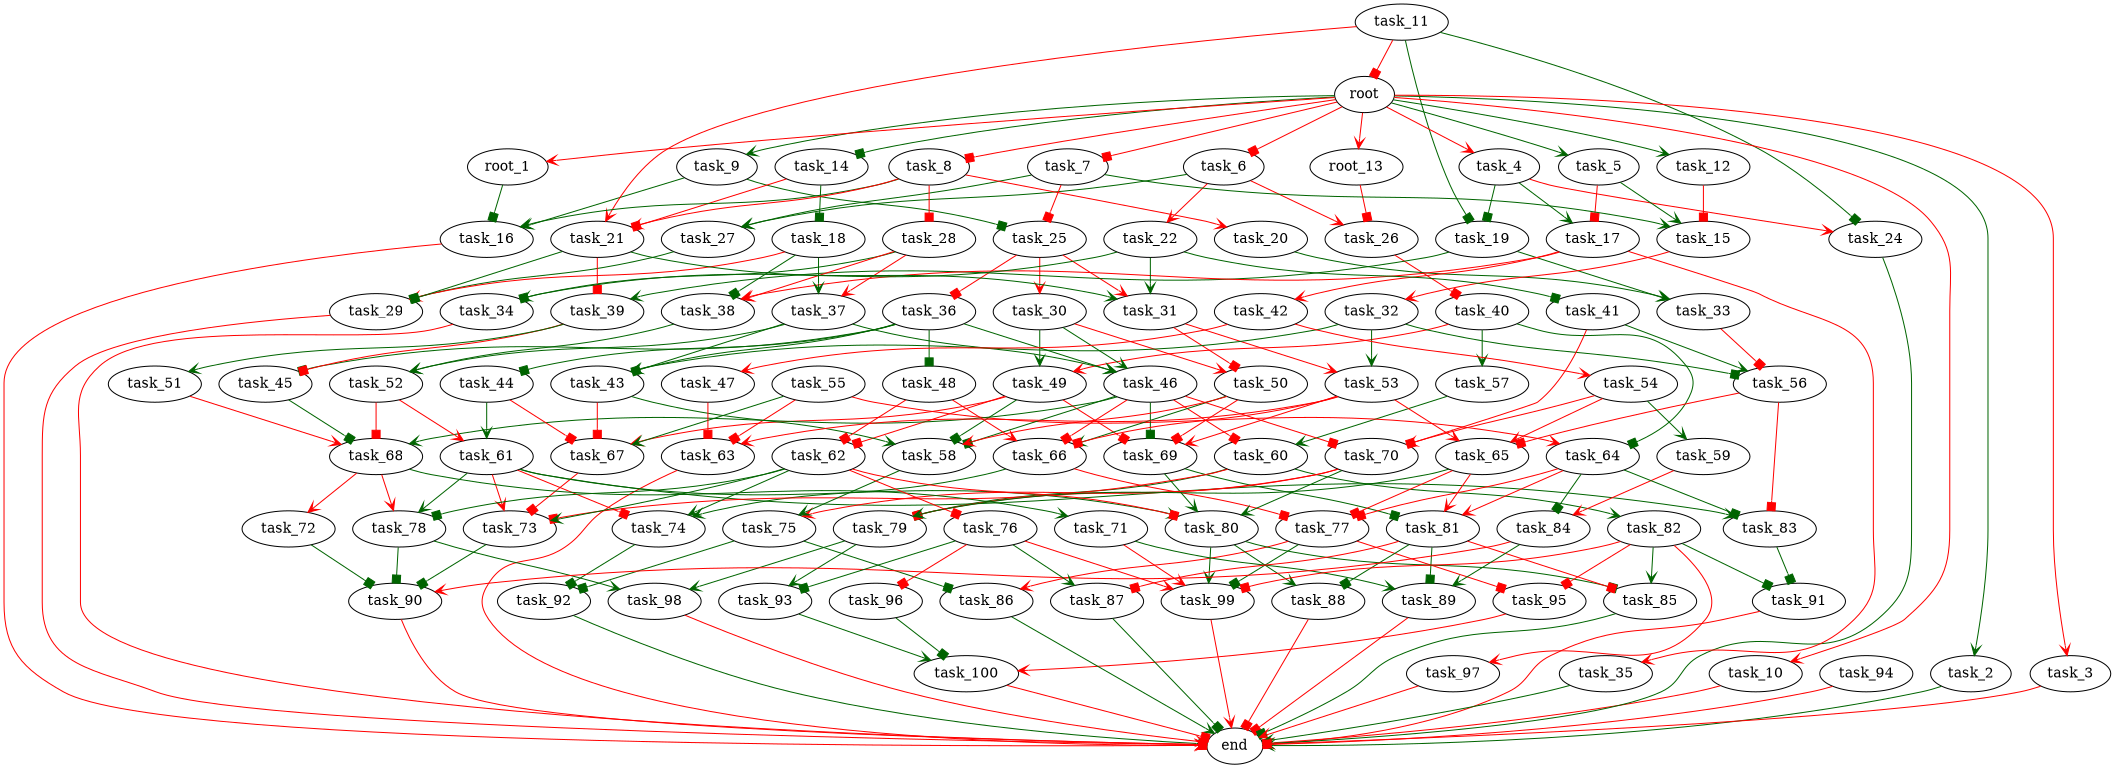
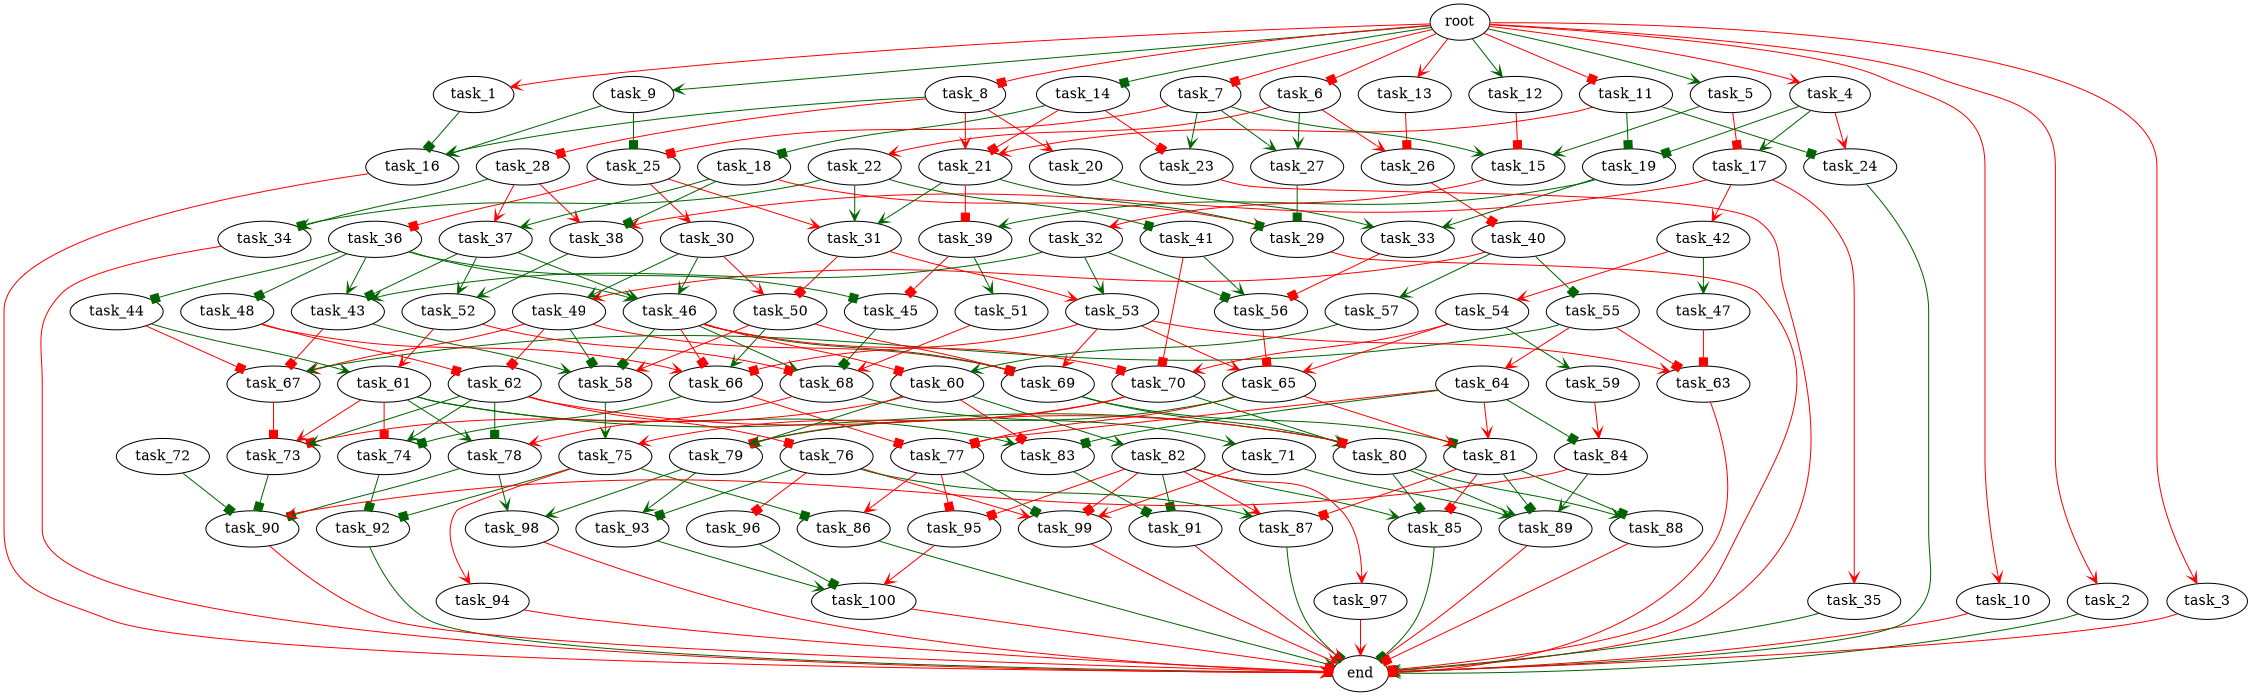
  digraph {
    edge [arrowhead=vee color=red]
    task_66
    task_77
    task_74
    task_99
    task_95
    task_86
    task_92
    task_71
    task_89
    end
    task_79
    task_93
    task_98
    task_100
    task_27
    task_29
    task_34
    task_69
    task_80
    task_81
    task_85
    task_88
    task_87
    task_63
    task_26
    task_40
    task_57
    task_49
    task_55
    task_25
    task_30
    task_36
    task_31
    task_46
    task_50
    task_44
    task_43
    task_45
    task_48
    task_53
    task_67
    task_61
    task_73
    task_78
    task_83
    task_19
    task_33
    task_39
    task_56
    task_51
    task_60
    task_70
    task_75
    task_82
    task_47
    task_20
    task_65
    task_15
    task_32
    task_16
    task_91
    task_97
    task_90
    task_10
    task_58
    task_68
    task_62
+   task_23
    task_28
    task_38
    task_37
    task_52
    task_4
    task_24
    task_17
    task_42
    task_35
    task_9
    task_84
    task_14
    task_18
    task_21
    task_59
    task_12
    task_72
    task_64
    task_76
    task_96
    task_94
    task_41
    task_54
    task_11
    task_6
    task_22
    root
-   task_1 [label=root_1]
-   task_13 [label=root_13]
+   task_1
+   task_13
    task_2
    task_5
    task_7
    task_3
    task_8
    task_66 -> task_77 [arrowhead=box]
-   task_66 -> task_74 [color=darkgreen]
+   task_66 -> task_74 [arrowhead=box color=darkgreen]
    task_77 -> task_99 [arrowhead=box color=darkgreen]
    task_77 -> task_95 [arrowhead=box]
    task_77 -> task_86
    task_74 -> task_92 [arrowhead=box color=darkgreen]
    task_99 -> end
    task_95 -> task_100
    task_86 -> end [color=darkgreen]
    task_92 -> end [arrowhead=box color=darkgreen]
    task_71 -> task_99
    task_71 -> task_89 [color=darkgreen]
    task_89 -> end [arrowhead=box]
    task_79 -> task_93 [color=darkgreen]
    task_79 -> task_98 [color=darkgreen]
    task_93 -> task_100 [color=darkgreen]
    task_98 -> end
    task_100 -> end [arrowhead=box]
    task_27 -> task_29 [arrowhead=box color=darkgreen]
-   task_29 -> end
+   task_29 -> end [arrowhead=box]
    task_34 -> end
-   task_69 -> task_80 [color=darkgreen]
+   task_69 -> task_80 [arrowhead=box color=darkgreen]
    task_69 -> task_81 [arrowhead=box color=darkgreen]
-   task_80 -> task_99 [color=darkgreen]
+   task_80 -> task_89 [color=darkgreen]
    task_80 -> task_85 [arrowhead=box color=darkgreen]
    task_80 -> task_88 [color=darkgreen]
    task_81 -> task_89 [arrowhead=box color=darkgreen]
    task_81 -> task_85 [arrowhead=box]
    task_81 -> task_88 [arrowhead=box color=darkgreen]
    task_81 -> task_87 [arrowhead=box]
    task_85 -> end [arrowhead=box color=darkgreen]
    task_88 -> end [arrowhead=box]
    task_87 -> end [arrowhead=box color=darkgreen]
    task_63 -> end [arrowhead=box]
    task_26 -> task_40 [arrowhead=box]
    task_40 -> task_57 [color=darkgreen]
    task_40 -> task_49
-   task_40 -> task_64 [arrowhead=box color=darkgreen]
+   task_40 -> task_55 [arrowhead=box color=darkgreen]
    task_57 -> task_60 [color=darkgreen]
    task_49 -> task_69 [arrowhead=box]
    task_49 -> task_67
    task_49 -> task_58 [arrowhead=box color=darkgreen]
    task_49 -> task_62 [arrowhead=box]
    task_55 -> task_63 [arrowhead=box]
    task_55 -> task_67 [color=darkgreen]
    task_55 -> task_64
    task_25 -> task_30
    task_25 -> task_36 [arrowhead=box]
    task_25 -> task_31
    task_30 -> task_49 [color=darkgreen]
    task_30 -> task_46 [color=darkgreen]
    task_30 -> task_50
    task_36 -> task_46 [color=darkgreen]
    task_36 -> task_44 [arrowhead=box color=darkgreen]
    task_36 -> task_43 [color=darkgreen]
    task_36 -> task_45 [arrowhead=box color=darkgreen]
    task_36 -> task_48 [arrowhead=box color=darkgreen]
    task_31 -> task_50 [arrowhead=box]
    task_31 -> task_53
    task_46 -> task_66 [arrowhead=box]
    task_46 -> task_69 [arrowhead=box color=darkgreen]
    task_46 -> task_60 [arrowhead=box]
    task_46 -> task_70 [arrowhead=box]
    task_46 -> task_58 [arrowhead=box color=darkgreen]
    task_46 -> task_68 [color=darkgreen]
    task_50 -> task_66 [color=darkgreen]
    task_50 -> task_69 [arrowhead=box]
    task_50 -> task_58
    task_44 -> task_67 [arrowhead=box]
    task_44 -> task_61 [color=darkgreen]
    task_43 -> task_67 [arrowhead=box]
    task_43 -> task_58 [color=darkgreen]
    task_45 -> task_68 [arrowhead=box color=darkgreen]
    task_48 -> task_66
    task_48 -> task_62 [arrowhead=box]
    task_53 -> task_66 [arrowhead=box]
    task_53 -> task_69
    task_53 -> task_63
    task_53 -> task_65
    task_67 -> task_73 [arrowhead=box]
    task_61 -> task_74 [arrowhead=box]
    task_61 -> task_80 [color=darkgreen]
    task_61 -> task_73
    task_61 -> task_78 [color=darkgreen]
    task_61 -> task_83 [color=darkgreen]
    task_73 -> task_90 [arrowhead=box color=darkgreen]
    task_78 -> task_98 [color=darkgreen]
    task_78 -> task_90 [arrowhead=box color=darkgreen]
    task_83 -> task_91 [arrowhead=box color=darkgreen]
    task_19 -> task_33 [color=darkgreen]
    task_19 -> task_39 [color=darkgreen]
    task_33 -> task_56 [arrowhead=box]
    task_39 -> task_45 [arrowhead=box]
    task_39 -> task_51 [color=darkgreen]
    task_56 -> task_65 [arrowhead=box]
    task_51 -> task_68
    task_60 -> task_79 [arrowhead=box color=darkgreen]
    task_60 -> task_73 [arrowhead=box]
-   task_56 -> task_83 [arrowhead=box]
+   task_60 -> task_83 [arrowhead=box]
    task_60 -> task_82 [color=darkgreen]
    task_70 -> task_79 [arrowhead=box]
    task_70 -> task_80 [color=darkgreen]
    task_70 -> task_75
    task_75 -> task_86 [arrowhead=box color=darkgreen]
    task_75 -> task_92 [arrowhead=box color=darkgreen]
+   task_75 -> task_94
    task_82 -> task_99 [arrowhead=box]
    task_82 -> task_95 [arrowhead=box]
    task_82 -> task_85 [color=darkgreen]
+   task_82 -> task_87
    task_82 -> task_91 [arrowhead=box color=darkgreen]
    task_82 -> task_97
    task_47 -> task_63 [arrowhead=box]
    task_20 -> task_33 [color=darkgreen]
    task_65 -> task_77 [arrowhead=box]
    task_65 -> task_79 [color=darkgreen]
    task_65 -> task_81
    task_15 -> task_32
    task_32 -> task_43 [color=darkgreen]
    task_32 -> task_53 [color=darkgreen]
    task_32 -> task_56 [arrowhead=box color=darkgreen]
    task_16 -> end
    task_91 -> end
    task_97 -> end
    task_90 -> end [arrowhead=box]
    task_10 -> end [arrowhead=box]
    task_58 -> task_75 [color=darkgreen]
    task_68 -> task_71 [color=darkgreen]
    task_68 -> task_78
-   task_68 -> task_72
    task_62 -> task_74 [color=darkgreen]
    task_62 -> task_80 [arrowhead=box]
    task_62 -> task_73 [color=darkgreen]
    task_62 -> task_78 [arrowhead=box color=darkgreen]
    task_62 -> task_76 [arrowhead=box]
+   task_23 -> end
    task_28 -> task_34 [color=darkgreen]
    task_28 -> task_38
    task_28 -> task_37
    task_38 -> task_52 [color=darkgreen]
    task_37 -> task_46 [color=darkgreen]
    task_37 -> task_43 [arrowhead=box color=darkgreen]
    task_37 -> task_52 [color=darkgreen]
    task_52 -> task_61
    task_52 -> task_68 [arrowhead=box]
    task_4 -> task_19 [arrowhead=box color=darkgreen]
    task_4 -> task_24
    task_4 -> task_17 [color=darkgreen]
    task_24 -> end [color=darkgreen]
    task_17 -> task_38
    task_17 -> task_42
    task_17 -> task_35
-   task_42 -> task_47
+   task_42 -> task_47 [color=darkgreen]
    task_42 -> task_54
    task_35 -> end [color=darkgreen]
    task_9 -> task_25 [arrowhead=box color=darkgreen]
    task_9 -> task_16 [color=darkgreen]
    task_84 -> task_89 [color=darkgreen]
    task_84 -> task_90
+   task_14 -> task_23 [arrowhead=box]
    task_14 -> task_18 [arrowhead=box color=darkgreen]
    task_14 -> task_21 [arrowhead=box]
    task_18 -> task_29
    task_18 -> task_38 [arrowhead=box color=darkgreen]
    task_18 -> task_37 [color=darkgreen]
    task_21 -> task_29 [arrowhead=box color=darkgreen]
    task_21 -> task_31 [color=darkgreen]
    task_21 -> task_39 [arrowhead=box]
    task_59 -> task_84
    task_12 -> task_15 [arrowhead=box]
    task_72 -> task_90 [arrowhead=box color=darkgreen]
    task_64 -> task_77 [arrowhead=box]
    task_64 -> task_81
    task_64 -> task_83 [arrowhead=box color=darkgreen]
    task_64 -> task_84 [arrowhead=box color=darkgreen]
    task_76 -> task_99
    task_76 -> task_93 [arrowhead=box color=darkgreen]
    task_76 -> task_87 [color=darkgreen]
    task_76 -> task_96 [arrowhead=box]
    task_96 -> task_100 [arrowhead=box color=darkgreen]
    task_94 -> end [arrowhead=box]
    task_41 -> task_56 [color=darkgreen]
    task_41 -> task_70 [arrowhead=box]
    task_54 -> task_70
    task_54 -> task_65
    task_54 -> task_59 [color=darkgreen]
    task_11 -> task_19 [arrowhead=box color=darkgreen]
    task_11 -> task_24 [arrowhead=box color=darkgreen]
    task_11 -> task_21
    task_6 -> task_27 [color=darkgreen]
    task_6 -> task_26
    task_6 -> task_22
    task_22 -> task_34 [arrowhead=box color=darkgreen]
    task_22 -> task_31 [color=darkgreen]
    task_22 -> task_41 [arrowhead=box color=darkgreen]
    root -> task_10
    root -> task_4
    root -> task_9 [color=darkgreen]
    root -> task_14 [arrowhead=box color=darkgreen]
    root -> task_12 [color=darkgreen]
-   task_11 -> root [arrowhead=box]
+   root -> task_11 [arrowhead=box]
    root -> task_6 [arrowhead=box]
    root -> task_1
    root -> task_13
-   root -> task_2 [color=darkgreen]
+   root -> task_2
    root -> task_5 [color=darkgreen]
    root -> task_7 [arrowhead=box]
    root -> task_3
    root -> task_8 [arrowhead=box]
    task_1 -> task_16 [arrowhead=box color=darkgreen]
    task_13 -> task_26 [arrowhead=box]
    task_2 -> end [color=darkgreen]
    task_5 -> task_15 [color=darkgreen]
    task_5 -> task_17 [arrowhead=box]
    task_7 -> task_27 [color=darkgreen]
    task_7 -> task_25 [arrowhead=box]
    task_7 -> task_15 [color=darkgreen]
+   task_7 -> task_23 [color=darkgreen]
    task_3 -> end [arrowhead=box]
    task_8 -> task_20
    task_8 -> task_16 [color=darkgreen]
    task_8 -> task_28 [arrowhead=box]
    task_8 -> task_21
  }
